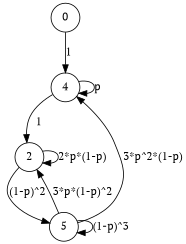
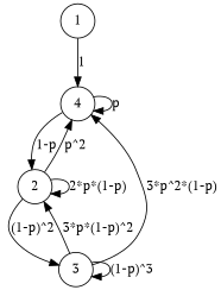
  digraph {
    fontname="PT Serif"
    node [fontname="PT Serif" shape=circle]
    edge [fontname="PT Serif"]
    n1 [label=4]
-   0
+   0 [label=1]
    2
-   3 [label=5]
+   3
    n1 -> n1 [label=p]
-   n1 -> 2 [label=1]
+   n1 -> 2 [label="1-p"]
    0 -> n1 [label=1]
+   2 -> n1 [label="p^2"]
    2 -> 2 [label="2*p*(1-p)"]
    2 -> 3 [label="(1-p)^2"]
    3 -> n1 [label="3*p^2*(1-p)"]
    3 -> 2 [label="3*p*(1-p)^2"]
    3 -> 3 [label="(1-p)^3"]
  }
